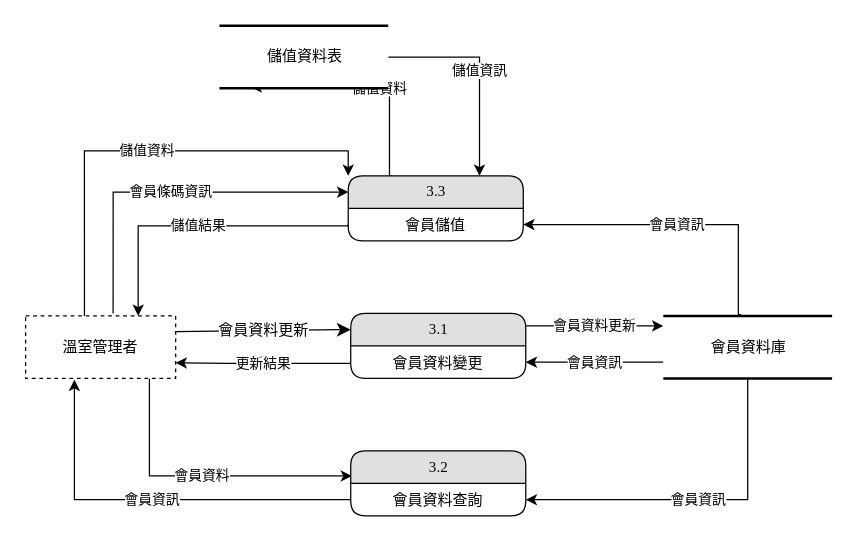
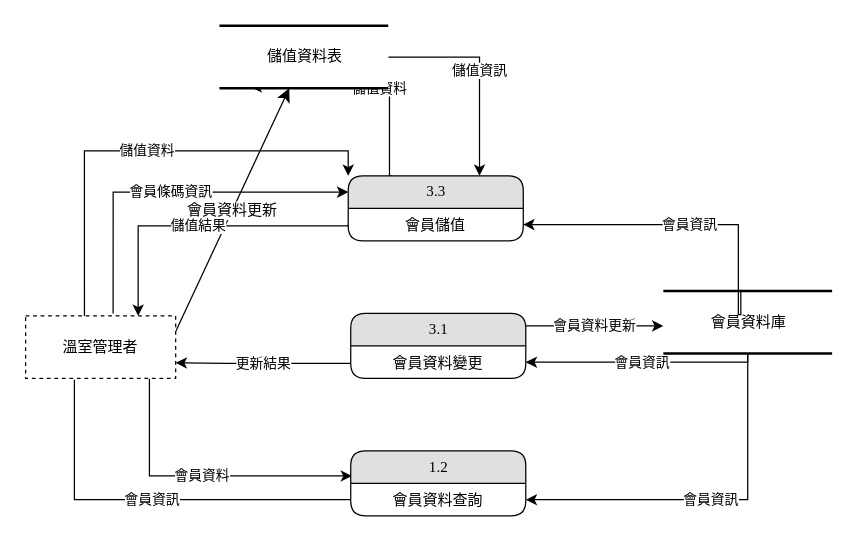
  <mxCell id="0" />
  <mxCell id="1" parent="0" />
  <mxCell id="2" value="會員資訊" style="edgeStyle=orthogonalEdgeStyle;rounded=0;orthogonalLoop=1;jettySize=auto;html=1;entryX=1;entryY=0.5;entryDx=0;entryDy=0;" parent="1" source="4" target="19" edge="1"><mxGeometry relative="1" as="geometry"><Array as="points"><mxPoint x="500" y="289" /><mxPoint x="500" y="289" /></Array></mxGeometry></mxCell>
  <mxCell id="3" value="會員資訊" style="edgeStyle=orthogonalEdgeStyle;rounded=0;orthogonalLoop=1;jettySize=auto;html=1;" parent="1" source="4" target="21" edge="1"><mxGeometry relative="1" as="geometry" /></mxCell>
- <mxCell id="4" value="會員資料庫" style="html=1;rounded=0;shadow=0;comic=0;labelBackgroundColor=none;strokeWidth=2;fontFamily=Verdana;fontSize=12;align=center;shape=mxgraph.ios7ui.horLines;" parent="1" vertex="1"><mxGeometry x="530" y="252" width="135" height="50" as="geometry" /></mxCell>
- <mxCell id="5" value="會員資料更新" style="edgeStyle=none;html=1;labelBackgroundColor=#ffffff;startFill=0;startSize=8;endFill=1;endSize=8;fontFamily=Verdana;fontSize=12;exitX=1;exitY=0.25;exitDx=0;exitDy=0;entryX=0;entryY=0.25;entryDx=0;entryDy=0;" parent="1" source="7" target="18" edge="1"><mxGeometry relative="1" as="geometry" /></mxCell>
+ <mxCell id="4" value="會員資料庫" style="html=1;rounded=0;shadow=0;comic=0;labelBackgroundColor=none;strokeWidth=2;fontFamily=Verdana;fontSize=12;align=center;shape=mxgraph.ios7ui.horLines;" parent="1" vertex="1"><mxGeometry x="530" y="232" width="135" height="50" as="geometry" /></mxCell>
+ <mxCell id="5" value="會員資料更新" style="edgeStyle=none;html=1;labelBackgroundColor=#ffffff;startFill=0;startSize=8;endFill=1;endSize=8;fontFamily=Verdana;fontSize=12;exitX=1;exitY=0.25;exitDx=0;exitDy=0;" parent="1" source="7" target="15" edge="1"><mxGeometry relative="1" as="geometry" /></mxCell>
  <mxCell id="6" value="會員資料" style="edgeStyle=orthogonalEdgeStyle;rounded=0;orthogonalLoop=1;jettySize=auto;html=1;entryX=0.007;entryY=0.385;entryDx=0;entryDy=0;entryPerimeter=0;" parent="1" source="7" target="20" edge="1"><mxGeometry relative="1" as="geometry"><Array as="points"><mxPoint x="119" y="380" /></Array></mxGeometry></mxCell>
  <mxCell id="7" value="溫室管理者" style="whiteSpace=wrap;html=1;rounded=0;shadow=0;comic=0;labelBackgroundColor=none;strokeWidth=1;fontFamily=Verdana;fontSize=12;align=center;dashed=1;" parent="1" vertex="1"><mxGeometry x="20" y="252" width="120" height="50" as="geometry" /></mxCell>
  <mxCell id="8" value="會員資料更新" style="edgeStyle=orthogonalEdgeStyle;rounded=0;orthogonalLoop=1;jettySize=auto;html=1;" parent="1" source="18" target="4" edge="1"><mxGeometry relative="1" as="geometry"><Array as="points"><mxPoint x="480" y="260" /><mxPoint x="480" y="260" /></Array></mxGeometry></mxCell>
  <mxCell id="9" value="更新結果" style="edgeStyle=orthogonalEdgeStyle;rounded=0;orthogonalLoop=1;jettySize=auto;html=1;entryX=1;entryY=0.75;entryDx=0;entryDy=0;" parent="1" source="19" target="7" edge="1"><mxGeometry relative="1" as="geometry"><Array as="points"><mxPoint x="180" y="290" /><mxPoint x="180" y="290" /></Array></mxGeometry></mxCell>
- <mxCell id="10" value="會員資訊" style="edgeStyle=orthogonalEdgeStyle;rounded=0;orthogonalLoop=1;jettySize=auto;html=1;entryX=0.325;entryY=1.02;entryDx=0;entryDy=0;entryPerimeter=0;" parent="1" source="21" target="7" edge="1"><mxGeometry relative="1" as="geometry" /></mxCell>
+ <mxCell id="10" value="會員資訊" style="edgeStyle=orthogonalEdgeStyle;rounded=0;orthogonalLoop=1;jettySize=auto;html=1;entryX=0.325;entryY=1.02;entryDx=0;entryDy=0;entryPerimeter=0;endArrow=none;" parent="1" source="21" target="7" edge="1"><mxGeometry relative="1" as="geometry" /></mxCell>
  <mxCell id="11" value="儲值資料" style="edgeStyle=orthogonalEdgeStyle;rounded=0;orthogonalLoop=1;jettySize=auto;html=1;exitX=0.392;exitY=0;exitDx=0;exitDy=0;exitPerimeter=0;entryX=0;entryY=0;entryDx=0;entryDy=0;" parent="1" source="7" target="22" edge="1"><mxGeometry relative="1" as="geometry"><mxPoint x="250" y="60" as="targetPoint" /><Array as="points"><mxPoint x="67" y="120" /><mxPoint x="278" y="120" /></Array><mxPoint x="90" y="60" as="sourcePoint" /></mxGeometry></mxCell>
  <mxCell id="12" value="會員資訊" style="edgeStyle=orthogonalEdgeStyle;rounded=0;orthogonalLoop=1;jettySize=auto;html=1;entryX=1;entryY=0.5;entryDx=0;entryDy=0;exitX=0.459;exitY=-0.02;exitDx=0;exitDy=0;exitPerimeter=0;" parent="1" source="4" target="23" edge="1"><mxGeometry relative="1" as="geometry"><mxPoint x="436.02" y="165.984" as="targetPoint" /><Array as="points"><mxPoint x="590" y="251" /><mxPoint x="590" y="179" /></Array><mxPoint x="590" y="248" as="sourcePoint" /></mxGeometry></mxCell>
  <mxCell id="13" value="儲值資料" style="edgeStyle=orthogonalEdgeStyle;rounded=0;orthogonalLoop=1;jettySize=auto;html=1;exitX=0.25;exitY=0;exitDx=0;exitDy=0;entryX=0.185;entryY=0.98;entryDx=0;entryDy=0;entryPerimeter=0;" parent="1" source="22" target="15" edge="1"><mxGeometry x="-0.123" y="1" relative="1" as="geometry"><mxPoint x="430" y="110" as="targetPoint" /><Array as="points"><mxPoint x="311" y="140" /></Array><mxPoint x="300" y="50" as="sourcePoint" /><mxPoint as="offset" /></mxGeometry></mxCell>
  <mxCell id="14" value="儲值資訊" style="edgeStyle=orthogonalEdgeStyle;rounded=0;orthogonalLoop=1;jettySize=auto;html=1;entryX=0.75;entryY=0;entryDx=0;entryDy=0;" parent="1" source="15" target="22" edge="1"><mxGeometry relative="1" as="geometry"><Array as="points"><mxPoint x="383" y="90" /><mxPoint x="383" y="90" /></Array></mxGeometry></mxCell>
  <mxCell id="15" value="儲值資料表" style="html=1;rounded=0;shadow=0;comic=0;labelBackgroundColor=none;strokeWidth=2;fontFamily=Verdana;fontSize=12;align=center;shape=mxgraph.ios7ui.horLines;" parent="1" vertex="1"><mxGeometry x="175" y="20" width="135" height="50" as="geometry" /></mxCell>
  <mxCell id="16" value="儲值結果" style="edgeStyle=orthogonalEdgeStyle;rounded=0;orthogonalLoop=1;jettySize=auto;html=1;entryX=0.75;entryY=0;entryDx=0;entryDy=0;exitX=0;exitY=0.5;exitDx=0;exitDy=0;" parent="1" source="23" target="7" edge="1"><mxGeometry relative="1" as="geometry"><mxPoint x="90" y="77.5" as="targetPoint" /><Array as="points"><mxPoint x="278" y="180" /><mxPoint x="110" y="180" /></Array><mxPoint x="265" y="148" as="sourcePoint" /></mxGeometry></mxCell>
  <mxCell id="17" value="會員條碼資訊" style="edgeStyle=orthogonalEdgeStyle;rounded=0;orthogonalLoop=1;jettySize=auto;html=1;exitX=0.583;exitY=-0.04;exitDx=0;exitDy=0;exitPerimeter=0;entryX=0;entryY=0.25;entryDx=0;entryDy=0;" parent="1" source="7" target="22" edge="1"><mxGeometry relative="1" as="geometry"><mxPoint x="262" y="140" as="targetPoint" /><Array as="points"><mxPoint x="90" y="153" /></Array><mxPoint x="110" y="140" as="sourcePoint" /></mxGeometry></mxCell>
  <mxCell id="18" value="3.1" style="swimlane;html=1;fontStyle=0;childLayout=stackLayout;horizontal=1;startSize=26;fillColor=#e0e0e0;horizontalStack=0;resizeParent=1;resizeLast=0;collapsible=1;marginBottom=0;swimlaneFillColor=#ffffff;align=center;rounded=1;shadow=0;comic=0;labelBackgroundColor=none;strokeWidth=1;fontFamily=Verdana;fontSize=12" parent="1" vertex="1"><mxGeometry x="280" y="250" width="140" height="52" as="geometry" /></mxCell>
  <mxCell id="19" value="會員資料變更" style="text;html=1;strokeColor=none;fillColor=none;spacingLeft=4;spacingRight=4;whiteSpace=wrap;overflow=hidden;rotatable=0;points=[[0,0.5],[1,0.5]];portConstraint=eastwest;align=center;" parent="18" vertex="1"><mxGeometry y="26" width="140" height="26" as="geometry" /></mxCell>
- <mxCell id="20" value="3.2" style="swimlane;html=1;fontStyle=0;childLayout=stackLayout;horizontal=1;startSize=26;fillColor=#e0e0e0;horizontalStack=0;resizeParent=1;resizeLast=0;collapsible=1;marginBottom=0;swimlaneFillColor=#ffffff;align=center;rounded=1;shadow=0;comic=0;labelBackgroundColor=none;strokeWidth=1;fontFamily=Verdana;fontSize=12" parent="1" vertex="1"><mxGeometry x="280" y="360" width="140" height="52" as="geometry" /></mxCell>
+ <mxCell id="20" value="1.2" style="swimlane;html=1;fontStyle=0;childLayout=stackLayout;horizontal=1;startSize=26;fillColor=#e0e0e0;horizontalStack=0;resizeParent=1;resizeLast=0;collapsible=1;marginBottom=0;swimlaneFillColor=#ffffff;align=center;rounded=1;shadow=0;comic=0;labelBackgroundColor=none;strokeWidth=1;fontFamily=Verdana;fontSize=12" parent="1" vertex="1"><mxGeometry x="280" y="360" width="140" height="52" as="geometry" /></mxCell>
  <mxCell id="21" value="會員資料查詢" style="text;html=1;strokeColor=none;fillColor=none;spacingLeft=4;spacingRight=4;whiteSpace=wrap;overflow=hidden;rotatable=0;points=[[0,0.5],[1,0.5]];portConstraint=eastwest;align=center;" parent="20" vertex="1"><mxGeometry y="26" width="140" height="26" as="geometry" /></mxCell>
  <mxCell id="22" value="3.3" style="swimlane;html=1;fontStyle=0;childLayout=stackLayout;horizontal=1;startSize=26;fillColor=#e0e0e0;horizontalStack=0;resizeParent=1;resizeLast=0;collapsible=1;marginBottom=0;swimlaneFillColor=#ffffff;align=center;rounded=1;shadow=0;comic=0;labelBackgroundColor=none;strokeWidth=1;fontFamily=Verdana;fontSize=12" parent="1" vertex="1"><mxGeometry x="278" y="140" width="140" height="52" as="geometry" /></mxCell>
  <mxCell id="23" value="會員儲值" style="text;html=1;strokeColor=none;fillColor=none;spacingLeft=4;spacingRight=4;whiteSpace=wrap;overflow=hidden;rotatable=0;points=[[0,0.5],[1,0.5]];portConstraint=eastwest;align=center;" parent="22" vertex="1"><mxGeometry y="26" width="140" height="26" as="geometry" /></mxCell>
